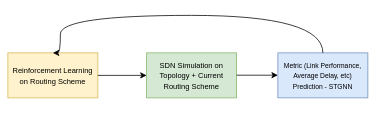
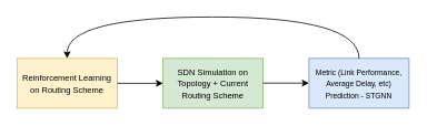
  <mxCell id="0" />
  <mxCell id="1" parent="0" />
  <mxCell id="2" value="&lt;font style=&quot;font-size: 10px;&quot;&gt;SDN Simulation on Topology + Current Routing Scheme&lt;/font&gt;" style="whiteSpace=wrap;html=1;fillColor=#d5e8d4;strokeColor=#82b366;" parent="1" vertex="1"><mxGeometry x="195" y="70" width="120" height="60" as="geometry" /></mxCell>
  <mxCell id="3" value="&lt;font style=&quot;font-size: 9px;&quot;&gt;Metric (Link Performance, Average Delay, etc) Prediction - STGNN&lt;/font&gt;" style="whiteSpace=wrap;html=1;fillColor=#dae8fc;strokeColor=#6c8ebf;" parent="1" vertex="1"><mxGeometry x="370" y="70" width="120" height="60" as="geometry" /></mxCell>
- <mxCell id="4" value="&lt;font style=&quot;font-size: 10px;&quot;&gt;Reinforcement Learning on Routing Scheme&lt;/font&gt;" style="whiteSpace=wrap;html=1;fillColor=#fff2cc;strokeColor=#d6b656;" parent="1" vertex="1"><mxGeometry x="10" y="70" width="120" height="60" as="geometry" /></mxCell>
+ <mxCell id="4" value="&lt;font style=&quot;font-size: 10px;&quot;&gt;Reinforcement Learning on Routing Scheme&lt;/font&gt;" style="whiteSpace=wrap;html=1;fillColor=#fff2cc;strokeColor=#d6b656;" parent="1" vertex="1"><mxGeometry x="20" y="70" width="120" height="60" as="geometry" /></mxCell>
  <mxCell id="5" value="" style="edgeStyle=none;orthogonalLoop=1;jettySize=auto;html=1;entryX=0;entryY=0.5;entryDx=0;entryDy=0;exitX=1;exitY=0.5;exitDx=0;exitDy=0;" parent="1" source="4" target="2" edge="1"><mxGeometry width="100" relative="1" as="geometry"><mxPoint x="110" y="240" as="sourcePoint" /><mxPoint x="210" y="240" as="targetPoint" /><Array as="points" /></mxGeometry></mxCell>
  <mxCell id="6" value="" style="edgeStyle=none;orthogonalLoop=1;jettySize=auto;html=1;entryX=0;entryY=0.5;entryDx=0;entryDy=0;exitX=1;exitY=0.5;exitDx=0;exitDy=0;" parent="1" edge="1"><mxGeometry width="100" relative="1" as="geometry"><mxPoint x="315" y="99.76" as="sourcePoint" /><mxPoint x="370" y="99.76" as="targetPoint" /><Array as="points" /></mxGeometry></mxCell>
  <mxCell id="7" value="" style="edgeStyle=orthogonalEdgeStyle;orthogonalLoop=1;jettySize=auto;html=1;entryX=0.5;entryY=0;entryDx=0;entryDy=0;exitX=0.5;exitY=0;exitDx=0;exitDy=0;curved=1;" parent="1" source="3" target="4" edge="1"><mxGeometry width="100" relative="1" as="geometry"><mxPoint x="160" y="120" as="sourcePoint" /><mxPoint x="215" y="120" as="targetPoint" /><Array as="points"><mxPoint x="430" y="20" /><mxPoint x="80" y="20" /></Array></mxGeometry></mxCell>
